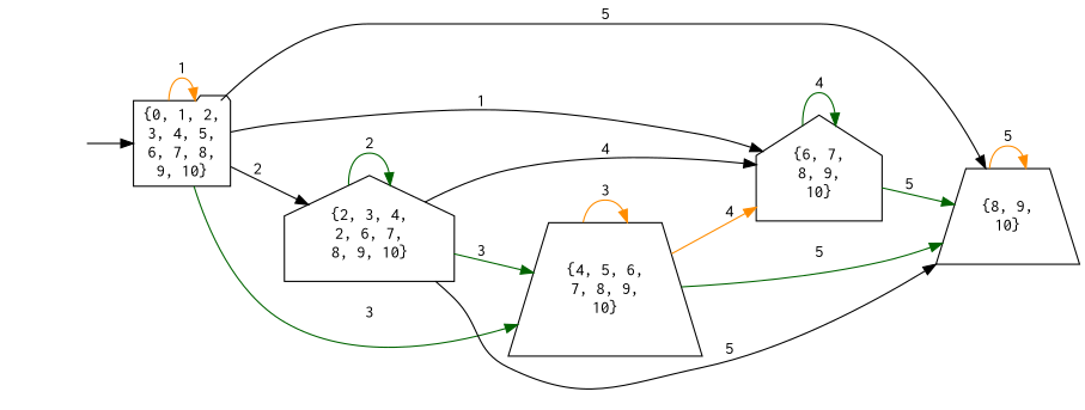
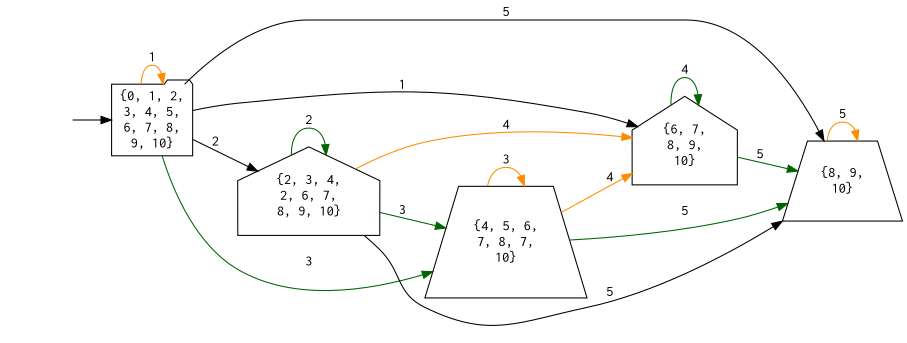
  digraph {
    rankdir=LR
    node [fontname=Courier shape=trapezium]
    edge [color=darkgreen fontname=Courier]
    start [style=invis shape=""]
    n2 [label="{0, 1, 2,\n3, 4, 5,\n6, 7, 8,\n9, 10}" shape=folder]
    n3 [label="{8, 9,\n10}"]
    n4 [label="{6, 7,\n8, 9,\n10}" shape=house]
-   n5 [label="{4, 5, 6,\n7, 8, 9,\n10}"]
+   n5 [label="{4, 5, 6,\n7, 8, 7,\n10}"]
    n6 [label="{2, 3, 4,\n2, 6, 7,\n8, 9, 10}" shape=house]
    start -> n2 [color=black]
    n2 -> n2 [color=darkorange label=1]
    n2 -> n3 [color=black label=5]
    n2 -> n4 [color=black label=1]
    n2 -> n5 [label=3]
    n2 -> n6 [color=black label=2]
    n3 -> n3 [color=darkorange label=5]
    n4 -> n3 [label=5]
    n4 -> n4 [label=4]
    n5 -> n3 [label=5]
    n5 -> n4 [color=darkorange label=4]
    n5 -> n5 [color=darkorange label=3]
    n6 -> n3 [color=black label=5]
-   n6 -> n4 [color=black label=4]
+   n6 -> n4 [color=darkorange label=4]
    n6 -> n5 [label=3]
    n6 -> n6 [label=2]
  }
